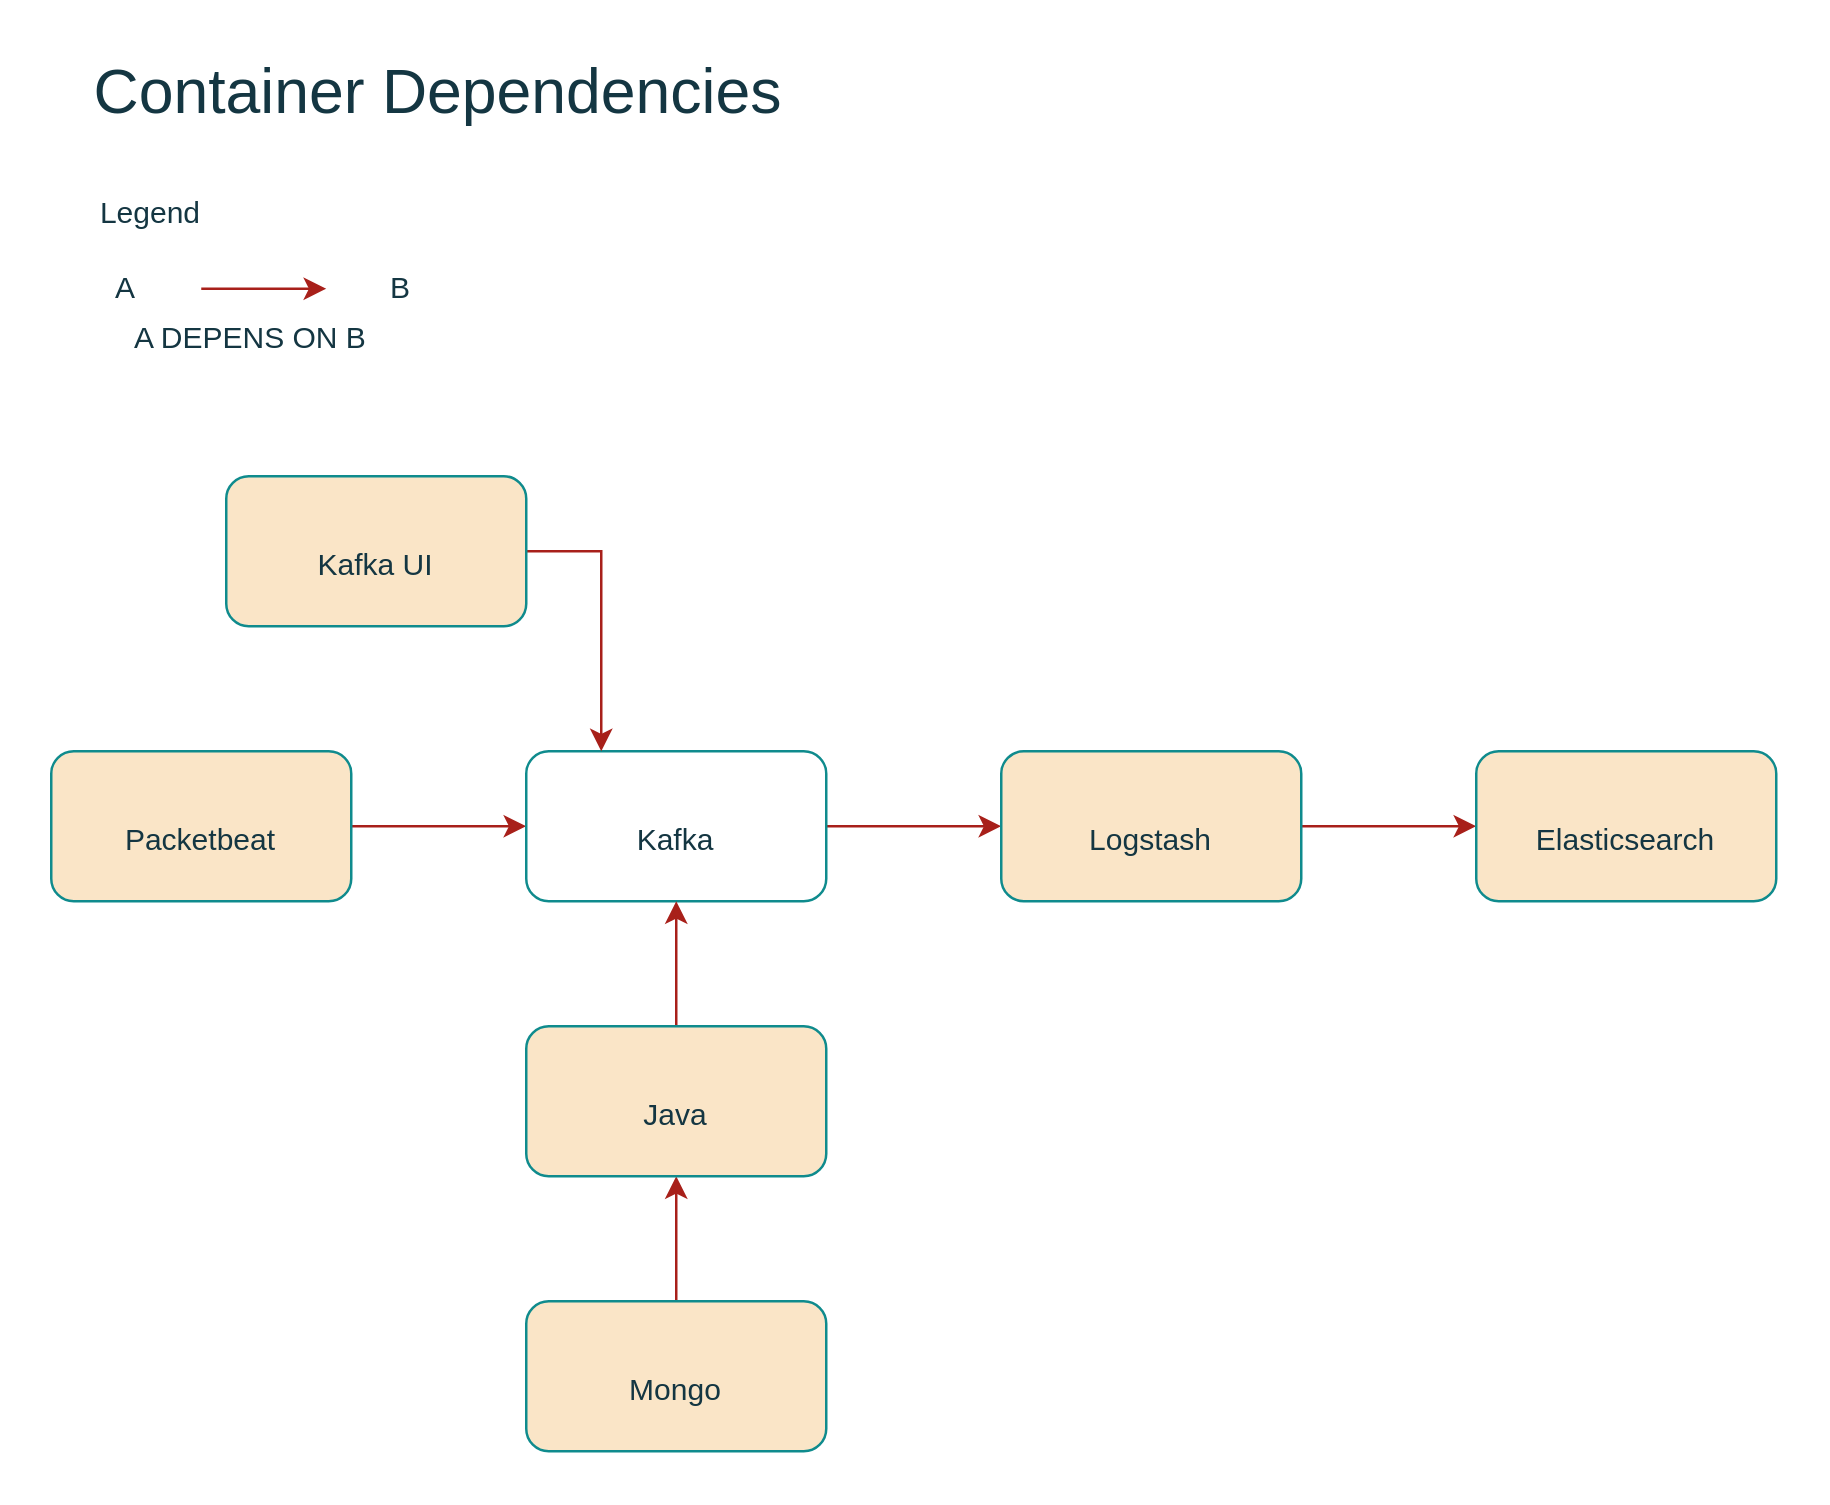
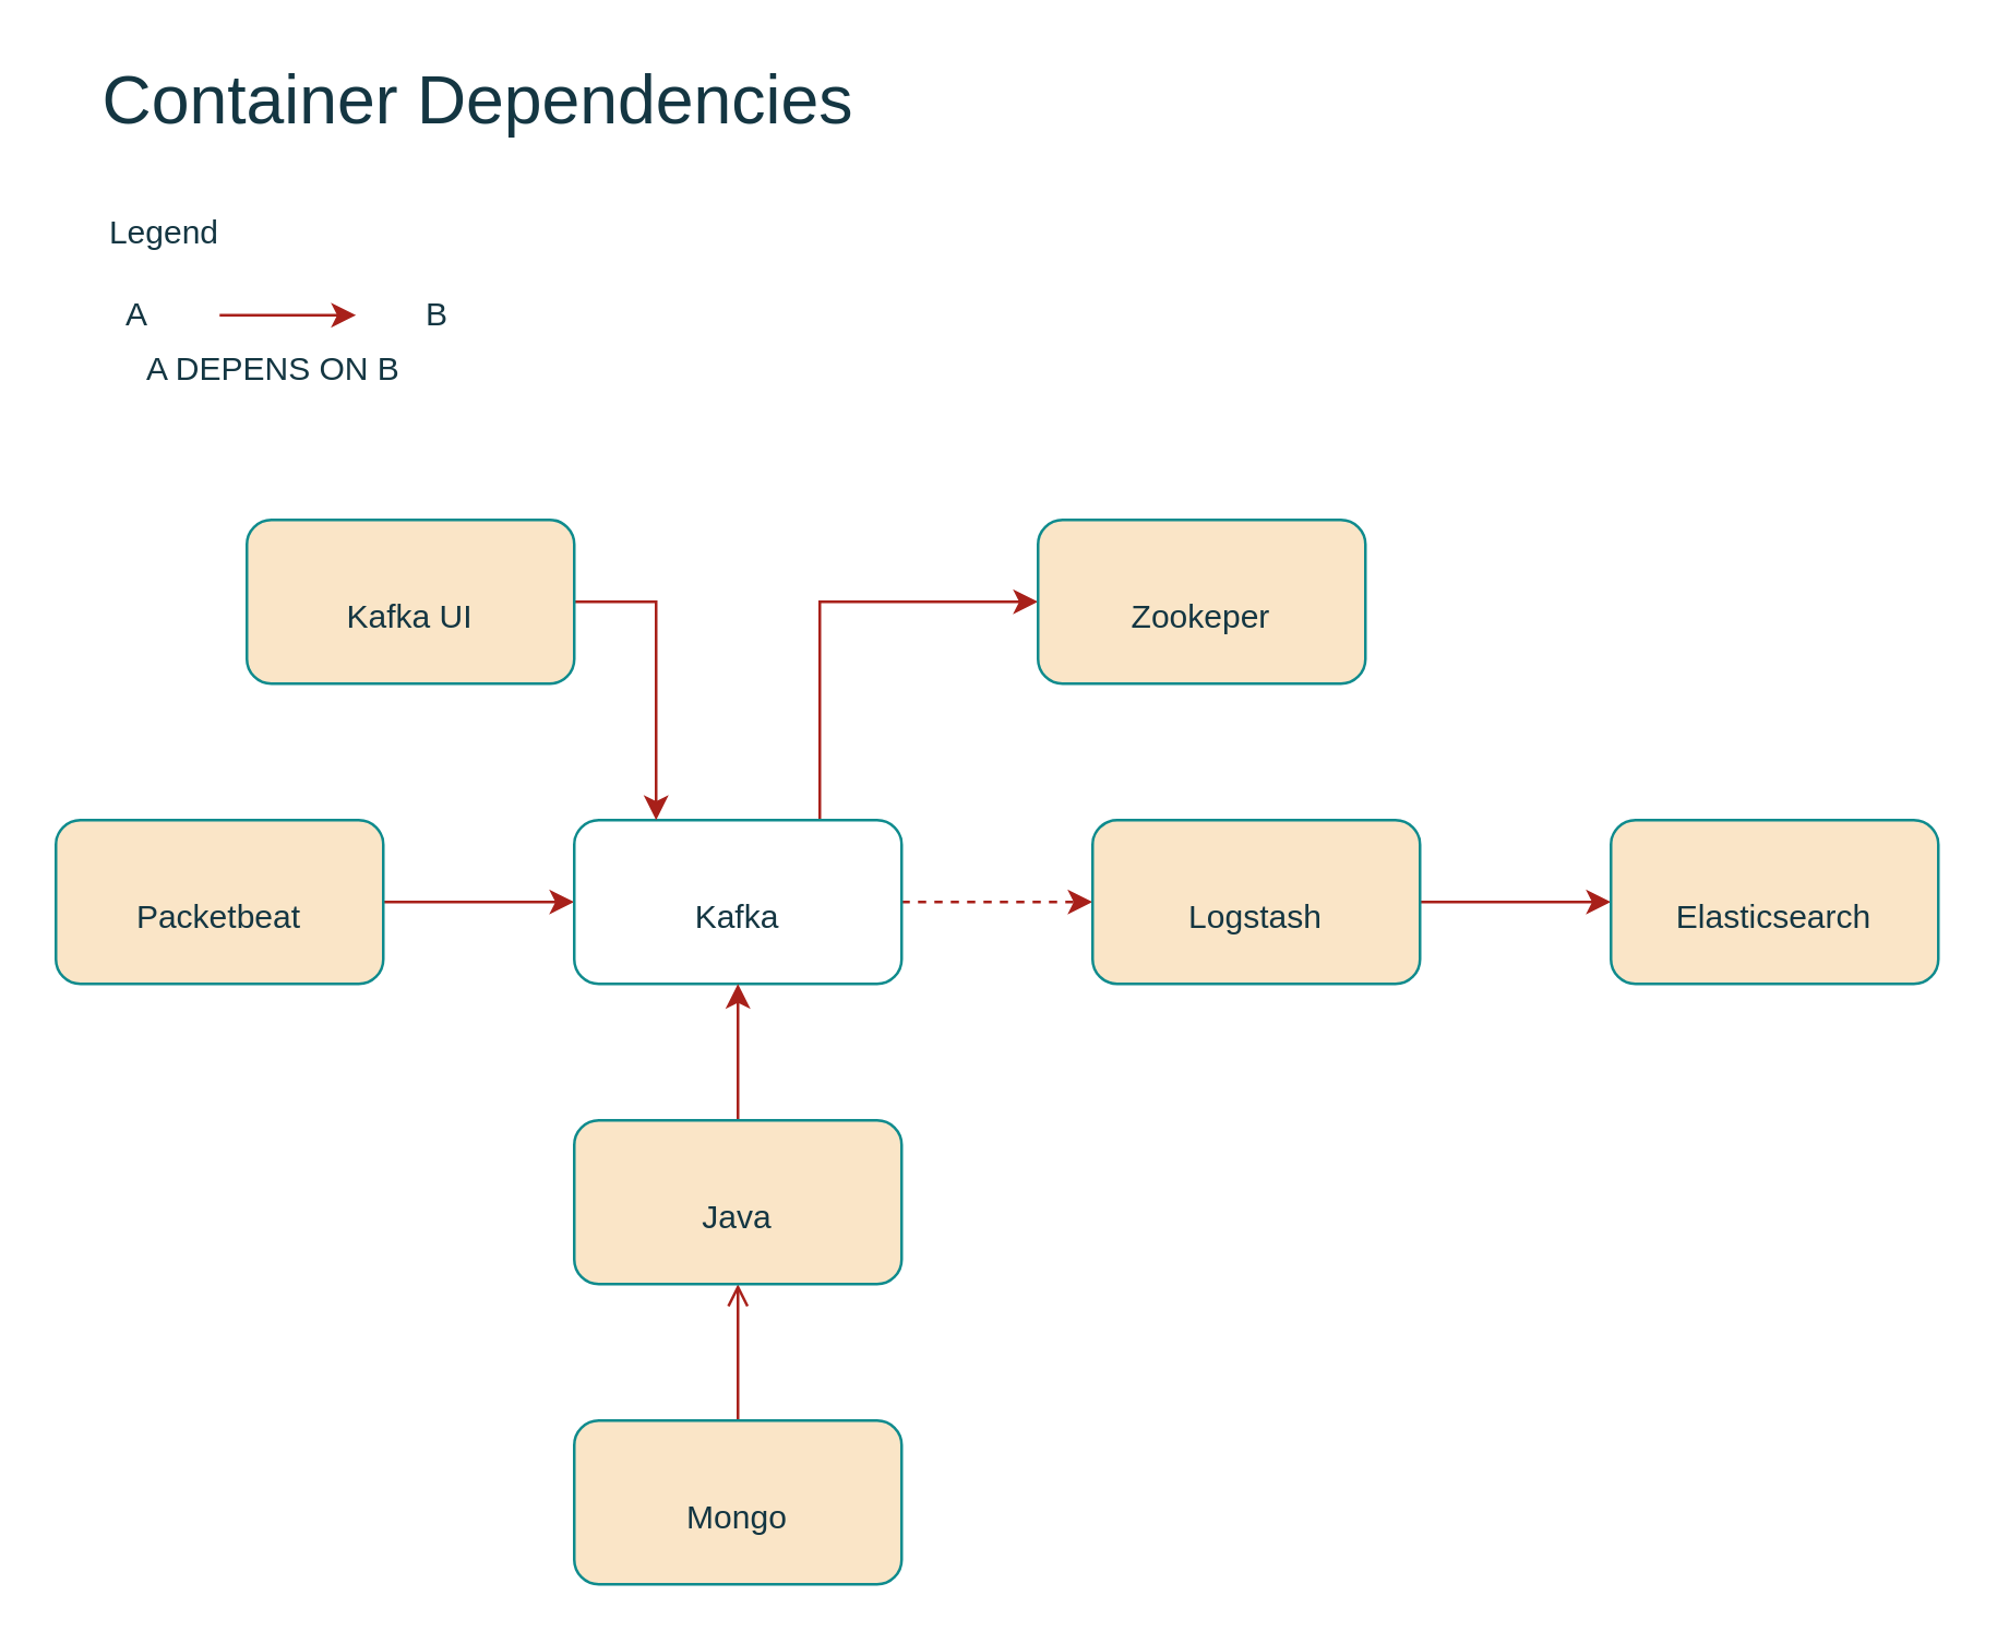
  <mxCell id="0" />
  <mxCell id="1" parent="0" />
  <mxCell id="2" value="Container Dependencies" style="text;html=1;strokeColor=none;fillColor=none;align=center;verticalAlign=middle;whiteSpace=wrap;rounded=0;fontSize=25;labelBackgroundColor=none;fontColor=#143642;" vertex="1" parent="1"><mxGeometry x="20" y="20" width="310" height="30" as="geometry" /></mxCell>
  <mxCell id="3" style="edgeStyle=orthogonalEdgeStyle;rounded=0;orthogonalLoop=1;jettySize=auto;html=1;entryX=0;entryY=0.5;entryDx=0;entryDy=0;fontSize=12;fontColor=default;labelBackgroundColor=none;strokeColor=#A8201A;" edge="1" parent="1" source="4" target="7"><mxGeometry relative="1" as="geometry" /></mxCell>
  <mxCell id="4" value="&lt;font style=&quot;font-size: 12px;&quot;&gt;Packetbeat&lt;/font&gt;" style="rounded=1;whiteSpace=wrap;html=1;fontSize=25;labelBackgroundColor=none;fillColor=#FAE5C7;strokeColor=#0F8B8D;fontColor=#143642;" vertex="1" parent="1"><mxGeometry x="20" y="300" width="120" height="60" as="geometry" /></mxCell>
- <mxCell id="6" style="edgeStyle=orthogonalEdgeStyle;rounded=0;orthogonalLoop=1;jettySize=auto;html=1;fontSize=12;fontColor=default;labelBackgroundColor=none;strokeColor=#A8201A;" edge="1" parent="1" source="7" target="16"><mxGeometry relative="1" as="geometry" /></mxCell>
+ <mxCell id="5" style="edgeStyle=orthogonalEdgeStyle;rounded=0;orthogonalLoop=1;jettySize=auto;html=1;entryX=0;entryY=0.5;entryDx=0;entryDy=0;fontSize=12;fontColor=default;exitX=0.75;exitY=0;exitDx=0;exitDy=0;labelBackgroundColor=none;strokeColor=#A8201A;" edge="1" parent="1" source="7" target="8"><mxGeometry relative="1" as="geometry" /></mxCell>
+ <mxCell id="6" style="edgeStyle=orthogonalEdgeStyle;rounded=0;orthogonalLoop=1;jettySize=auto;html=1;fontSize=12;fontColor=default;labelBackgroundColor=none;strokeColor=#A8201A;dashed=1;" edge="1" parent="1" source="7" target="16"><mxGeometry relative="1" as="geometry" /></mxCell>
  <mxCell id="7" value="&lt;font style=&quot;font-size: 12px;&quot;&gt;Kafka&lt;/font&gt;" style="rounded=1;whiteSpace=wrap;html=1;fontSize=25;labelBackgroundColor=none;fillColor=#ffffff;strokeColor=#0F8B8D;fontColor=#143642;" vertex="1" parent="1"><mxGeometry x="210" y="300" width="120" height="60" as="geometry" /></mxCell>
+ <mxCell id="8" value="&lt;font style=&quot;font-size: 12px;&quot;&gt;Zookeper&lt;/font&gt;" style="rounded=1;whiteSpace=wrap;html=1;fontSize=25;labelBackgroundColor=none;fillColor=#FAE5C7;strokeColor=#0F8B8D;fontColor=#143642;" vertex="1" parent="1"><mxGeometry x="380" y="190" width="120" height="60" as="geometry" /></mxCell>
  <mxCell id="9" style="edgeStyle=orthogonalEdgeStyle;rounded=0;orthogonalLoop=1;jettySize=auto;html=1;entryX=0.25;entryY=0;entryDx=0;entryDy=0;fontSize=12;fontColor=default;exitX=1;exitY=0.5;exitDx=0;exitDy=0;labelBackgroundColor=none;strokeColor=#A8201A;" edge="1" parent="1" source="10" target="7"><mxGeometry relative="1" as="geometry" /></mxCell>
  <mxCell id="10" value="&lt;font style=&quot;font-size: 12px;&quot;&gt;Kafka UI&lt;/font&gt;" style="rounded=1;whiteSpace=wrap;html=1;fontSize=25;labelBackgroundColor=none;fillColor=#FAE5C7;strokeColor=#0F8B8D;fontColor=#143642;" vertex="1" parent="1"><mxGeometry x="90" y="190" width="120" height="60" as="geometry" /></mxCell>
- <mxCell id="11" style="edgeStyle=orthogonalEdgeStyle;rounded=0;orthogonalLoop=1;jettySize=auto;html=1;entryX=0.5;entryY=1;entryDx=0;entryDy=0;fontSize=12;fontColor=default;labelBackgroundColor=none;strokeColor=#A8201A;" edge="1" parent="1" source="12" target="14"><mxGeometry relative="1" as="geometry" /></mxCell>
+ <mxCell id="11" style="edgeStyle=orthogonalEdgeStyle;rounded=0;orthogonalLoop=1;jettySize=auto;html=1;entryX=0.5;entryY=1;entryDx=0;entryDy=0;fontSize=12;fontColor=default;labelBackgroundColor=none;strokeColor=#A8201A;endArrow=open;" edge="1" parent="1" source="12" target="14"><mxGeometry relative="1" as="geometry" /></mxCell>
  <mxCell id="12" value="&lt;font style=&quot;font-size: 12px;&quot;&gt;Mongo&lt;/font&gt;" style="rounded=1;whiteSpace=wrap;html=1;fontSize=25;labelBackgroundColor=none;fillColor=#FAE5C7;strokeColor=#0F8B8D;fontColor=#143642;" vertex="1" parent="1"><mxGeometry x="210" y="520" width="120" height="60" as="geometry" /></mxCell>
  <mxCell id="13" style="edgeStyle=orthogonalEdgeStyle;rounded=0;orthogonalLoop=1;jettySize=auto;html=1;entryX=0.5;entryY=1;entryDx=0;entryDy=0;fontSize=12;fontColor=default;labelBackgroundColor=none;strokeColor=#A8201A;" edge="1" parent="1" source="14" target="7"><mxGeometry relative="1" as="geometry" /></mxCell>
  <mxCell id="14" value="&lt;font style=&quot;font-size: 12px;&quot;&gt;Java&lt;/font&gt;" style="rounded=1;whiteSpace=wrap;html=1;fontSize=25;labelBackgroundColor=none;fillColor=#FAE5C7;strokeColor=#0F8B8D;fontColor=#143642;" vertex="1" parent="1"><mxGeometry x="210" y="410" width="120" height="60" as="geometry" /></mxCell>
  <mxCell id="15" style="edgeStyle=orthogonalEdgeStyle;rounded=0;orthogonalLoop=1;jettySize=auto;html=1;entryX=0;entryY=0.5;entryDx=0;entryDy=0;fontSize=12;fontColor=default;labelBackgroundColor=none;strokeColor=#A8201A;" edge="1" parent="1" source="16" target="17"><mxGeometry relative="1" as="geometry" /></mxCell>
  <mxCell id="16" value="&lt;font style=&quot;font-size: 12px;&quot;&gt;Logstash&lt;br&gt;&lt;/font&gt;" style="rounded=1;whiteSpace=wrap;html=1;fontSize=25;labelBackgroundColor=none;fillColor=#FAE5C7;strokeColor=#0F8B8D;fontColor=#143642;" vertex="1" parent="1"><mxGeometry x="400" y="300" width="120" height="60" as="geometry" /></mxCell>
  <mxCell id="17" value="&lt;font style=&quot;font-size: 12px;&quot;&gt;Elasticsearch&lt;br&gt;&lt;/font&gt;" style="rounded=1;whiteSpace=wrap;html=1;fontSize=25;labelBackgroundColor=none;fillColor=#FAE5C7;strokeColor=#0F8B8D;fontColor=#143642;" vertex="1" parent="1"><mxGeometry x="590" y="300" width="120" height="60" as="geometry" /></mxCell>
  <mxCell id="18" value="Legend" style="text;html=1;strokeColor=none;fillColor=none;align=center;verticalAlign=middle;whiteSpace=wrap;rounded=0;fontSize=12;fontColor=#143642;labelBackgroundColor=none;" vertex="1" parent="1"><mxGeometry x="30" y="70" width="60" height="30" as="geometry" /></mxCell>
  <mxCell id="19" value="A" style="text;html=1;strokeColor=none;fillColor=none;align=center;verticalAlign=middle;whiteSpace=wrap;rounded=0;fontSize=12;labelBackgroundColor=none;fontColor=#143642;" vertex="1" parent="1"><mxGeometry x="20" y="100" width="60" height="30" as="geometry" /></mxCell>
  <mxCell id="20" value="A DEPENS ON B" style="text;html=1;strokeColor=none;fillColor=none;align=center;verticalAlign=middle;whiteSpace=wrap;rounded=0;fontSize=12;fontColor=#143642;labelBackgroundColor=none;" vertex="1" parent="1"><mxGeometry x="30" y="120" width="140" height="30" as="geometry" /></mxCell>
  <mxCell id="21" value="" style="endArrow=classic;html=1;rounded=0;fontSize=12;fontColor=default;entryX=0;entryY=0.5;entryDx=0;entryDy=0;labelBackgroundColor=none;strokeColor=#A8201A;" edge="1" parent="1" source="19" target="22"><mxGeometry width="50" height="50" relative="1" as="geometry"><mxPoint x="80" y="115" as="sourcePoint" /><mxPoint x="420" y="220" as="targetPoint" /></mxGeometry></mxCell>
  <mxCell id="22" value="B" style="text;html=1;strokeColor=none;fillColor=none;align=center;verticalAlign=middle;whiteSpace=wrap;rounded=0;fontSize=12;labelBackgroundColor=none;fontColor=#143642;" vertex="1" parent="1"><mxGeometry x="130" y="100" width="60" height="30" as="geometry" /></mxCell>
